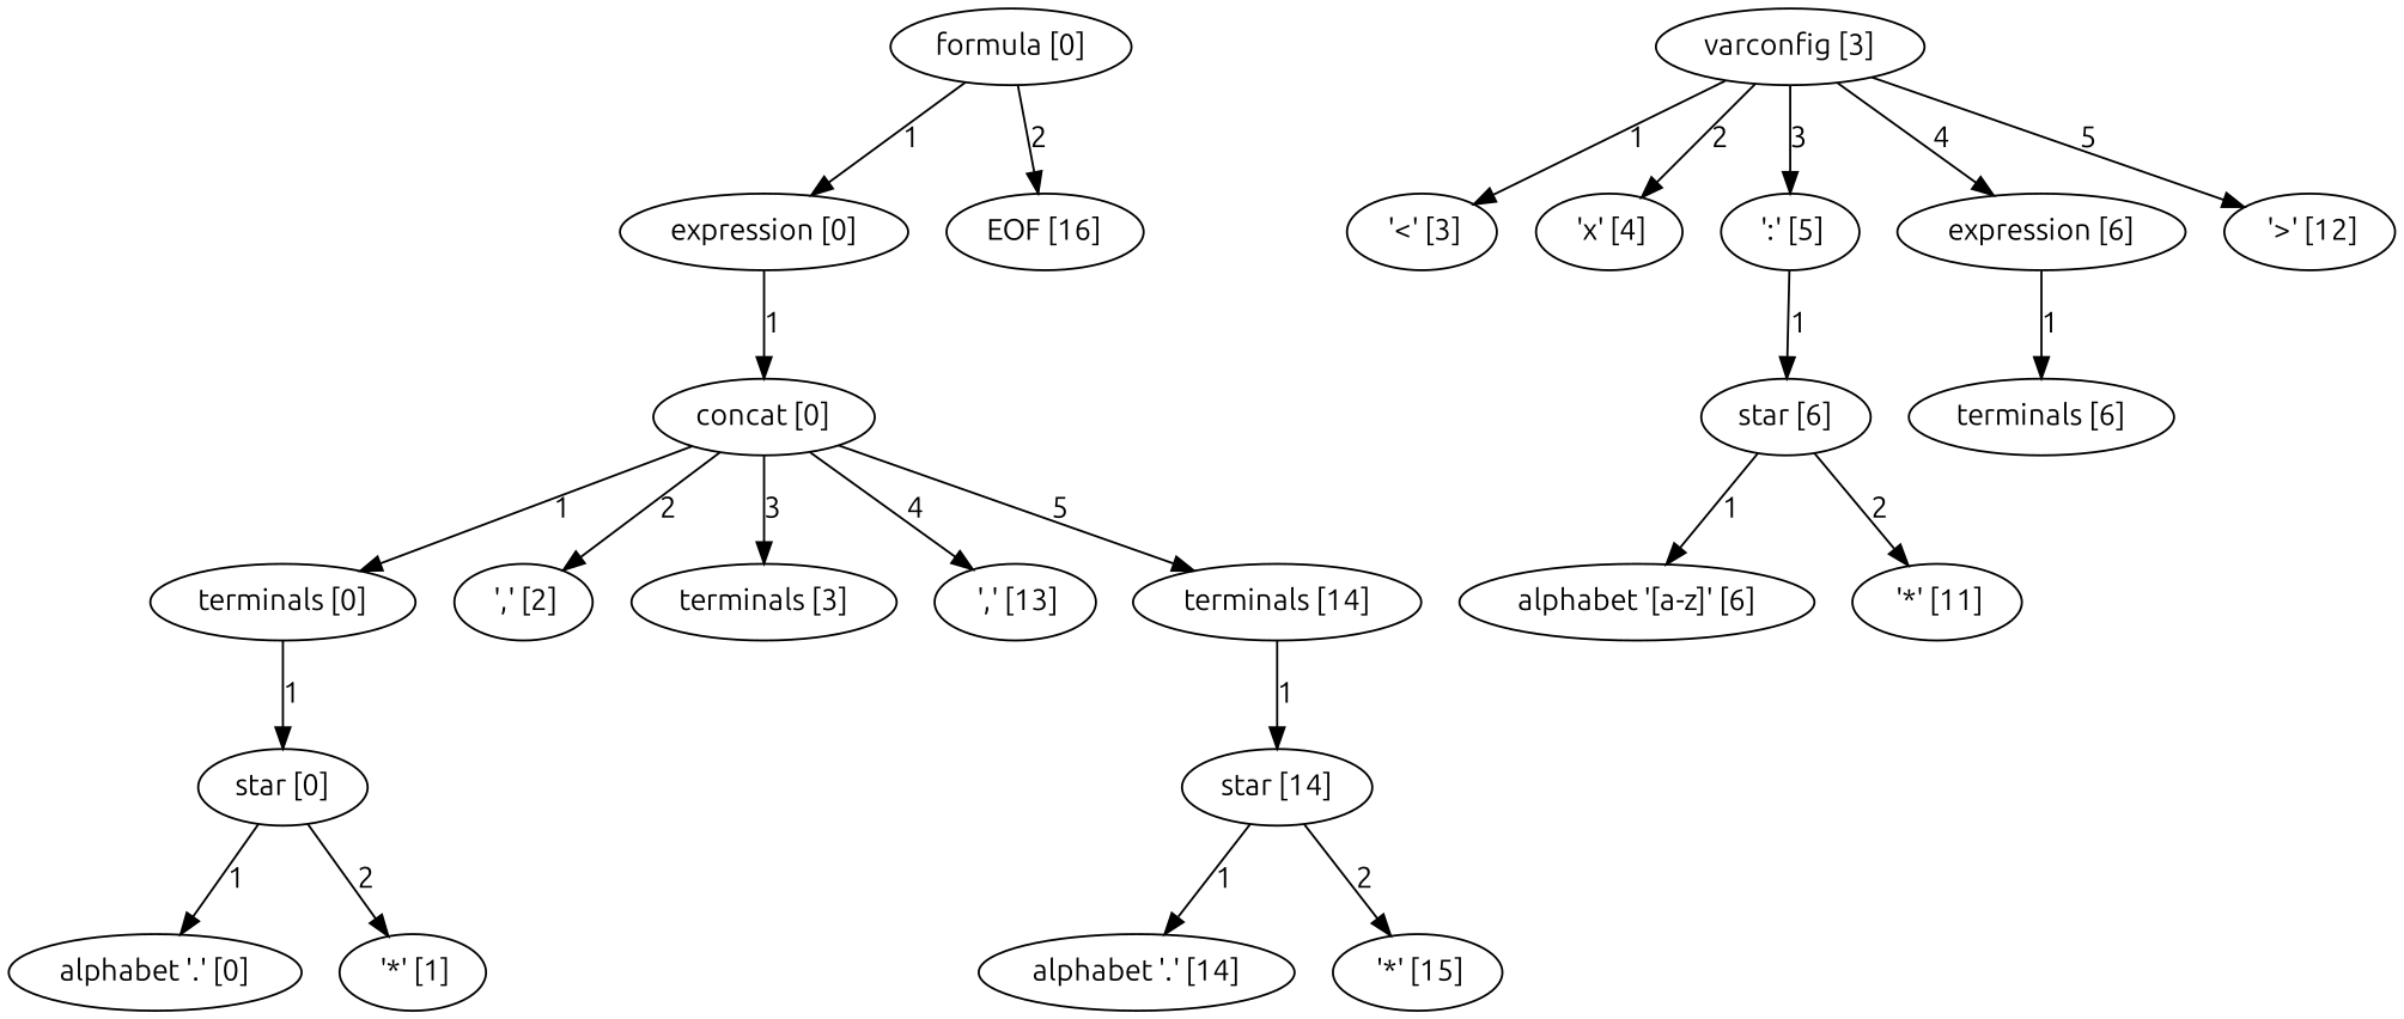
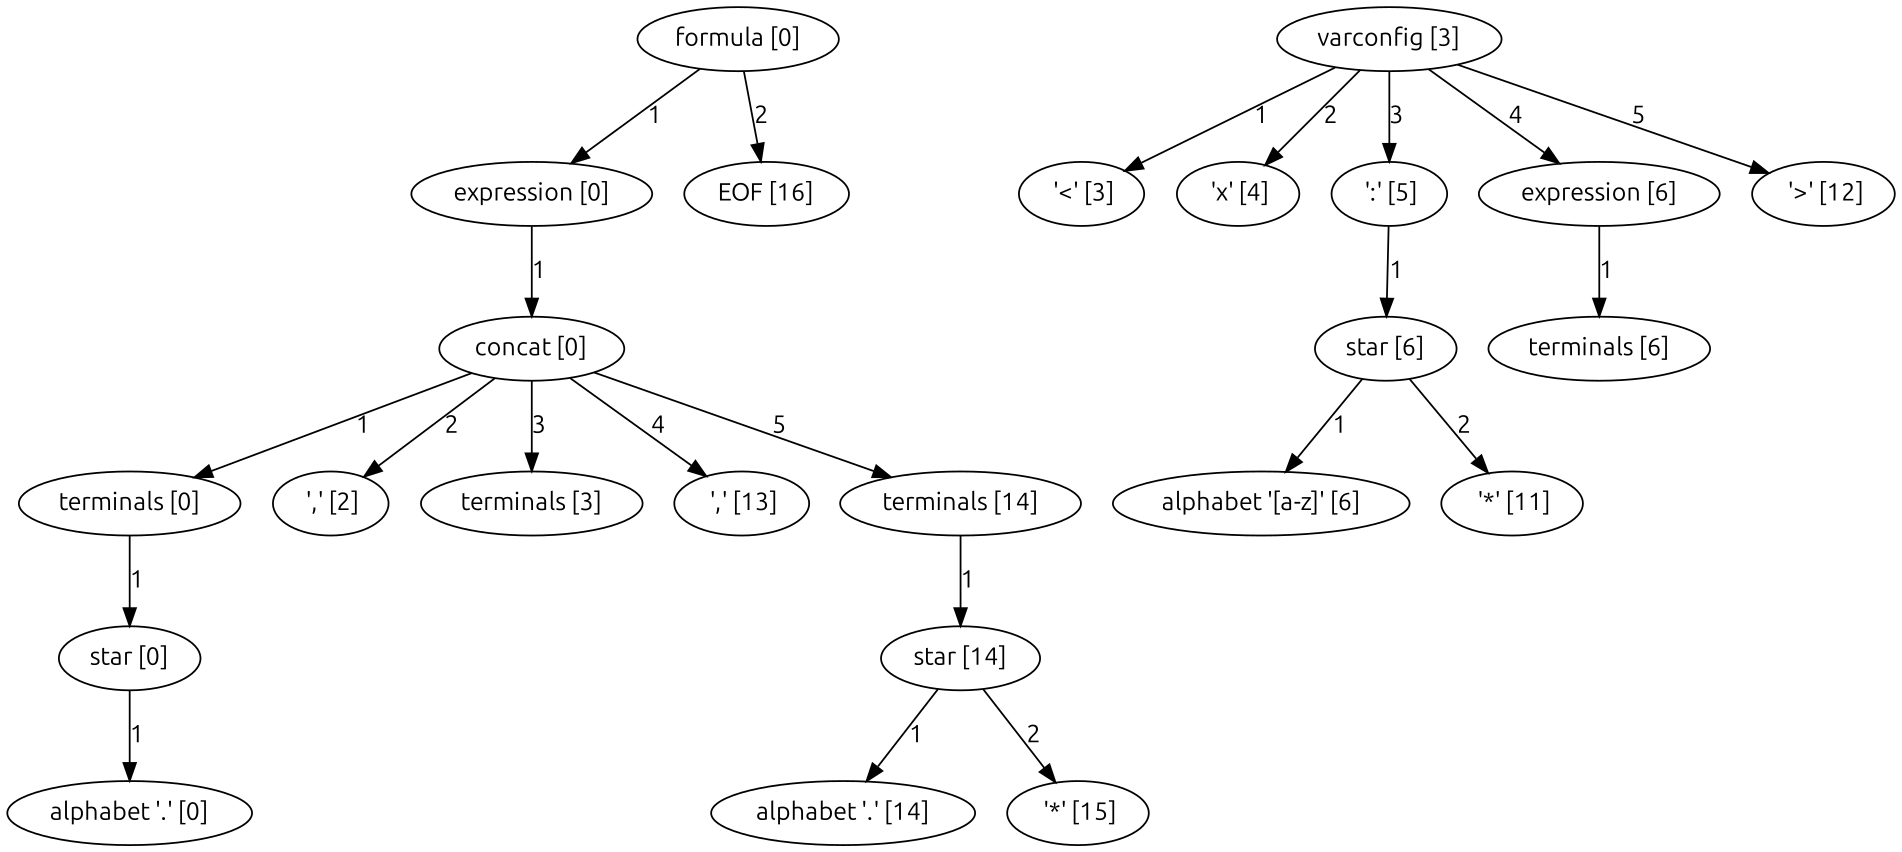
  digraph {
    fontname=Ubuntu
    node [fontname=Ubuntu]
    edge [fontname=Ubuntu]
    n1 [label="formula [0]"]
    n2 [label="expression [0]"]
    n3 [label="EOF [16]"]
    n4 [label="concat [0]"]
    n5 [label="terminals [0]"]
    n6 [label=" ',' [2]"]
    n7 [label="terminals [3]"]
    n8 [label=" ',' [13]"]
    n9 [label="terminals [14]"]
    n10 [label="star [0]"]
    n11 [label="star [14]"]
    n12 [label="alphabet '.' [0]"]
-   n13 [label=" '*' [1]"]
    n14 [label="varconfig [3]"]
    n15 [label=" '<' [3]"]
    n16 [label=" 'x' [4]"]
    n17 [label=" ':' [5]"]
    n18 [label="expression [6]"]
    n19 [label=" '>' [12]"]
    n20 [label="star [6]"]
    n21 [label="terminals [6]"]
    n22 [label="alphabet '[a-z]' [6]"]
    n23 [label=" '*' [11]"]
    n24 [label="alphabet '.' [14]"]
    n25 [label=" '*' [15]"]
    n1 -> n2 [label=1]
    n1 -> n3 [label=2]
    n2 -> n4 [label=1]
    n4 -> n5 [label=1]
    n4 -> n6 [label=2]
    n4 -> n7 [label=3]
    n4 -> n8 [label=4]
    n4 -> n9 [label=5]
    n5 -> n10 [label=1]
    n9 -> n11 [label=1]
    n10 -> n12 [label=1]
-   n10 -> n13 [label=2]
    n11 -> n24 [label=1]
    n11 -> n25 [label=2]
    n14 -> n15 [label=1]
    n14 -> n16 [label=2]
    n14 -> n17 [label=3]
    n14 -> n18 [label=4]
    n14 -> n19 [label=5]
    n17 -> n20 [label=1]
    n18 -> n21 [label=1]
    n20 -> n22 [label=1]
    n20 -> n23 [label=2]
  }
